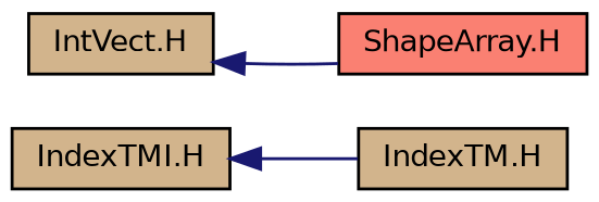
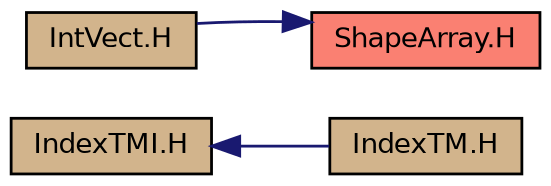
  digraph {
    rankdir=LR
    node [color=black fillcolor=tan fontname=Helvetica fontsize=10 shape=record style=filled]
    edge [color=midnightblue dir=back fontname=Helvetica fontsize=10 labelfontname=Helvetica labelfontsize=10 style=solid]
    n1 [height=0.2 label="IndexTM.H" width=0.4]
    n2 [height=0.2 label="IndexTMI.H" width=0.4]
    n3 [height=0.2 label="IntVect.H" width=0.4]
    n4 [fillcolor=salmon height=0.2 label="ShapeArray.H" width=0.4]
    n2 -> n1
-   n3 -> n4
+   n4 -> n3
  }
